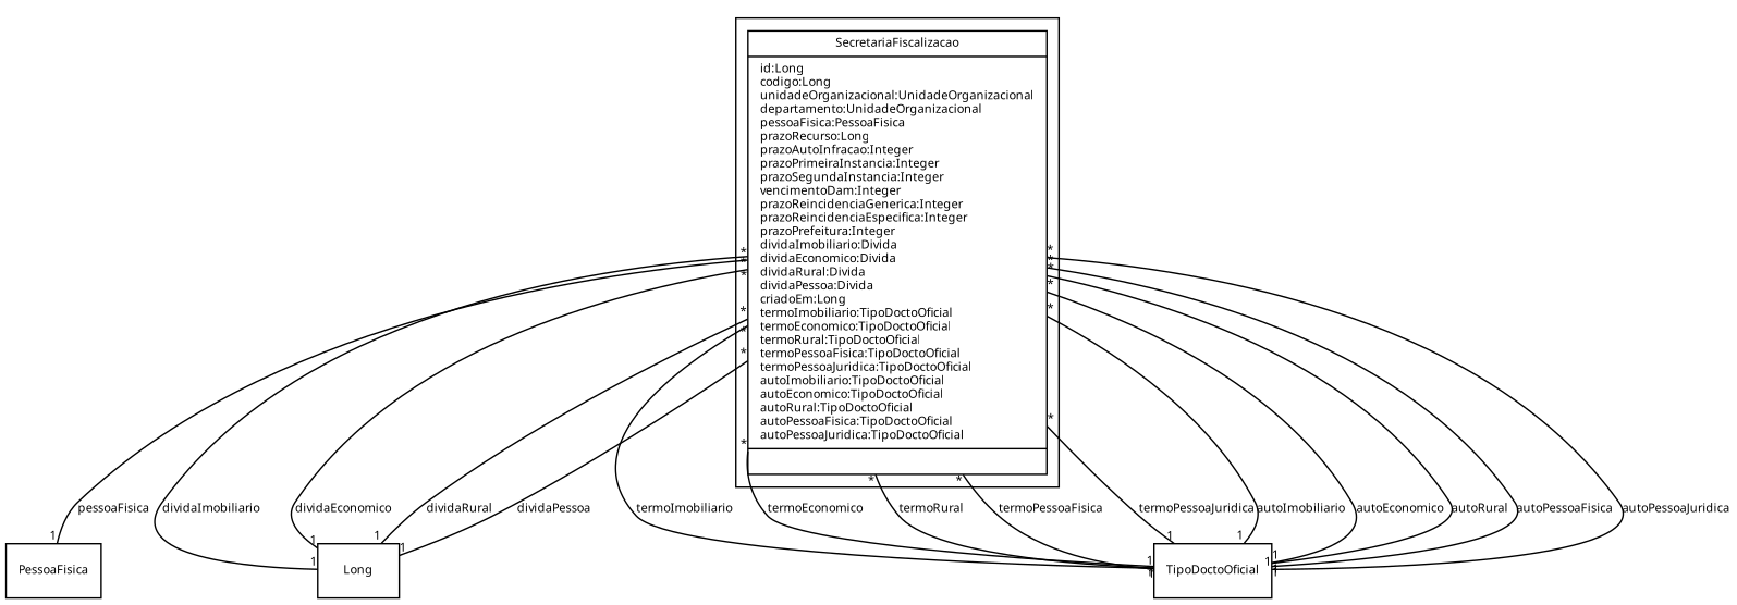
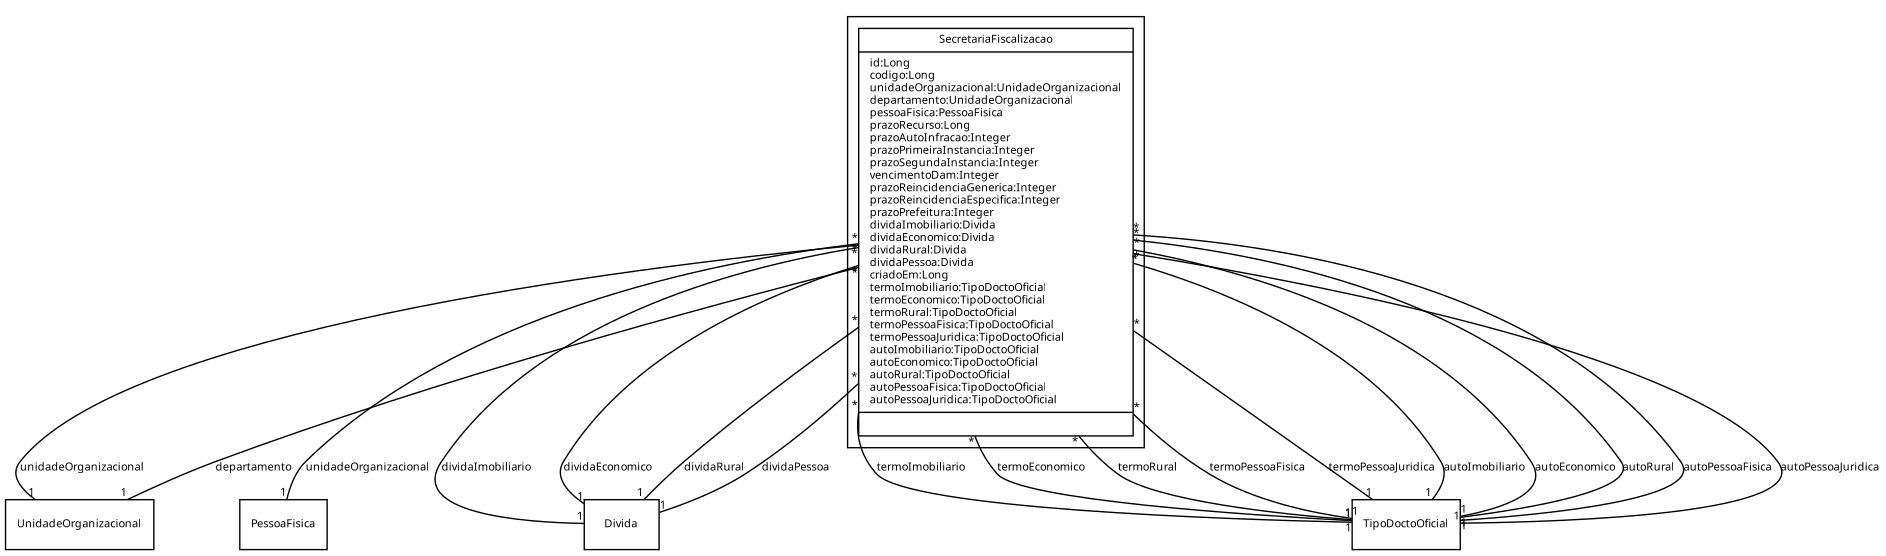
  digraph {
    fontname="Noto Sans"
    fontsize=8
    node [fontname="Noto Sans" fontsize=8 shape=record]
    edge [arrowhead=none fontname="Noto Sans" fontsize=8 headlabel=1 taillabel="*"]
    n1 [label="{SecretariaFiscalizacao|id:Long\lcodigo:Long\lunidadeOrganizacional:UnidadeOrganizacional\ldepartamento:UnidadeOrganizacional\lpessoaFisica:PessoaFisica\lprazoRecurso:Long\lprazoAutoInfracao:Integer\lprazoPrimeiraInstancia:Integer\lprazoSegundaInstancia:Integer\lvencimentoDam:Integer\lprazoReincidenciaGenerica:Integer\lprazoReincidenciaEspecifica:Integer\lprazoPrefeitura:Integer\ldividaImobiliario:Divida\ldividaEconomico:Divida\ldividaRural:Divida\ldividaPessoa:Divida\lcriadoEm:Long\ltermoImobiliario:TipoDoctoOficial\ltermoEconomico:TipoDoctoOficial\ltermoRural:TipoDoctoOficial\ltermoPessoaFisica:TipoDoctoOficial\ltermoPessoaJuridica:TipoDoctoOficial\lautoImobiliario:TipoDoctoOficial\lautoEconomico:TipoDoctoOficial\lautoRural:TipoDoctoOficial\lautoPessoaFisica:TipoDoctoOficial\lautoPessoaJuridica:TipoDoctoOficial\l|\l}"]
+   UnidadeOrganizacional
    PessoaFisica
-   Divida [label=Long]
+   Divida
    TipoDoctoOficial
    subgraph cluster_1 {
      n1
    }
-   n1 -> PessoaFisica [label=pessoaFisica]
+   n1 -> UnidadeOrganizacional [label=unidadeOrganizacional]
+   n1 -> UnidadeOrganizacional [label=departamento]
+   n1 -> PessoaFisica [label=unidadeOrganizacional]
    n1 -> Divida [label=dividaImobiliario]
    n1 -> Divida [label=dividaEconomico]
    n1 -> Divida [label=dividaRural]
    n1 -> Divida [label=dividaPessoa]
    n1 -> TipoDoctoOficial [label=termoImobiliario]
    n1 -> TipoDoctoOficial [label=termoEconomico]
    n1 -> TipoDoctoOficial [label=termoRural]
    n1 -> TipoDoctoOficial [label=termoPessoaFisica]
    n1 -> TipoDoctoOficial [label=termoPessoaJuridica]
    n1 -> TipoDoctoOficial [label=autoImobiliario]
    n1 -> TipoDoctoOficial [label=autoEconomico]
    n1 -> TipoDoctoOficial [label=autoRural]
    n1 -> TipoDoctoOficial [label=autoPessoaFisica]
    n1 -> TipoDoctoOficial [label=autoPessoaJuridica]
  }
